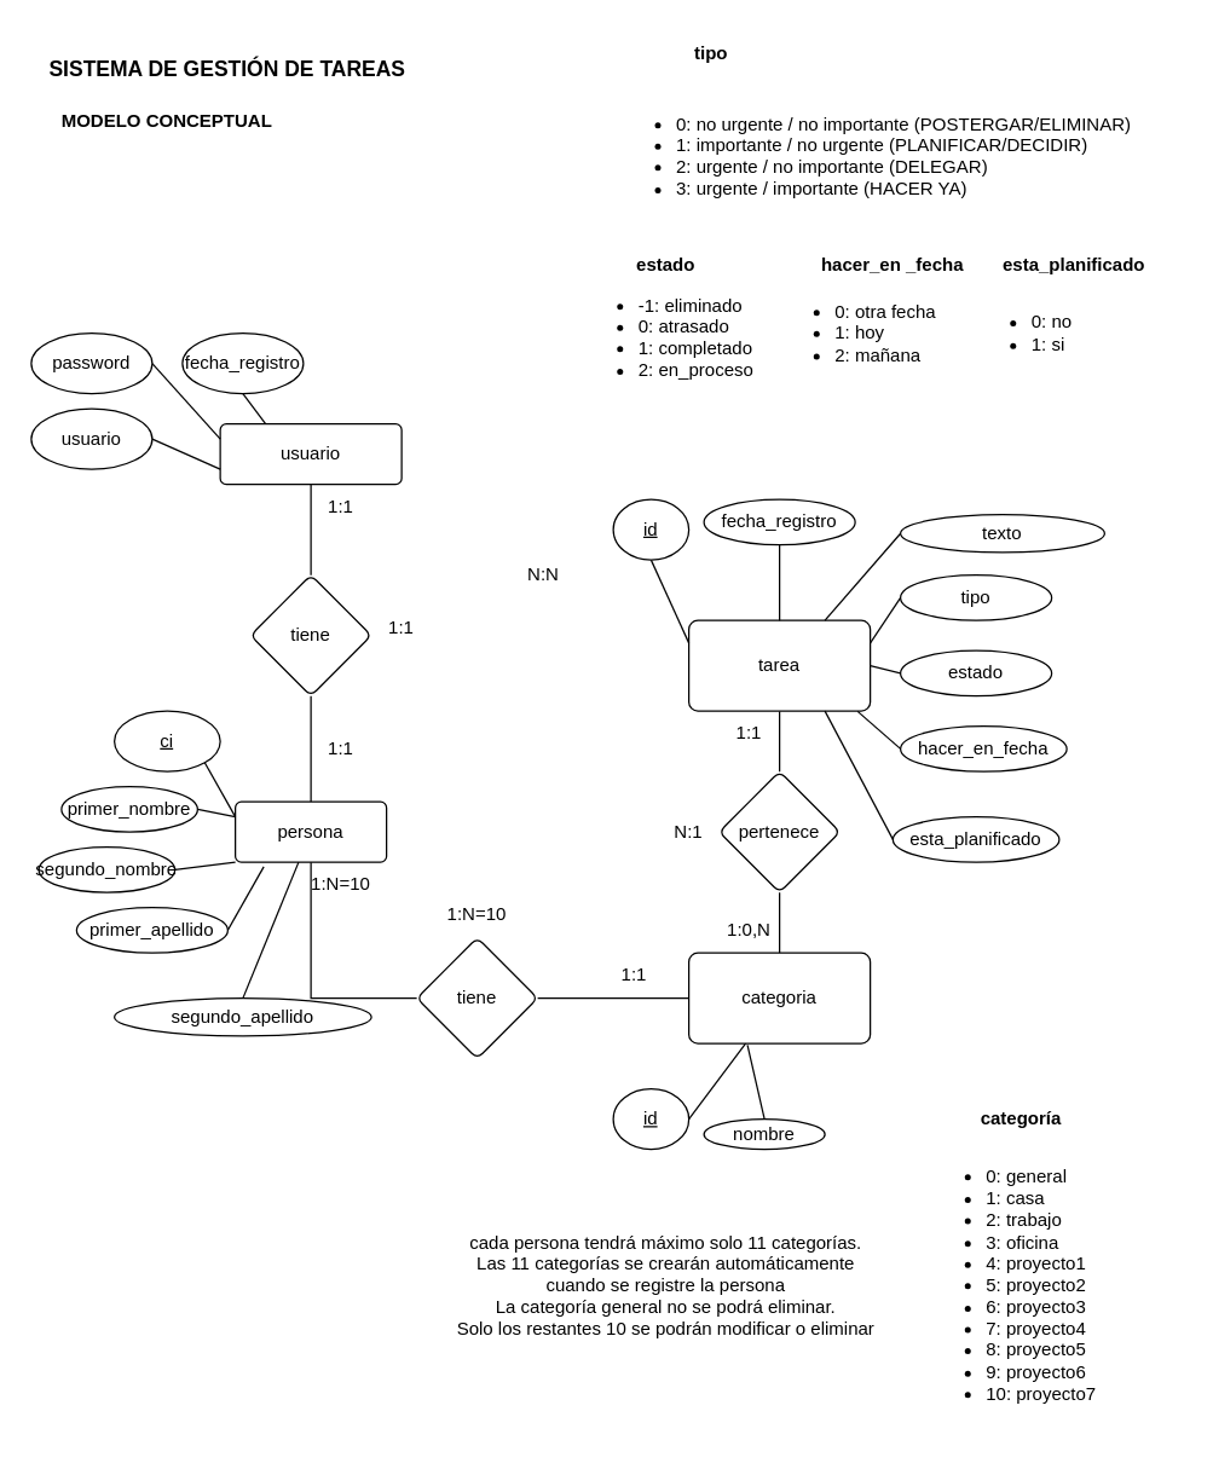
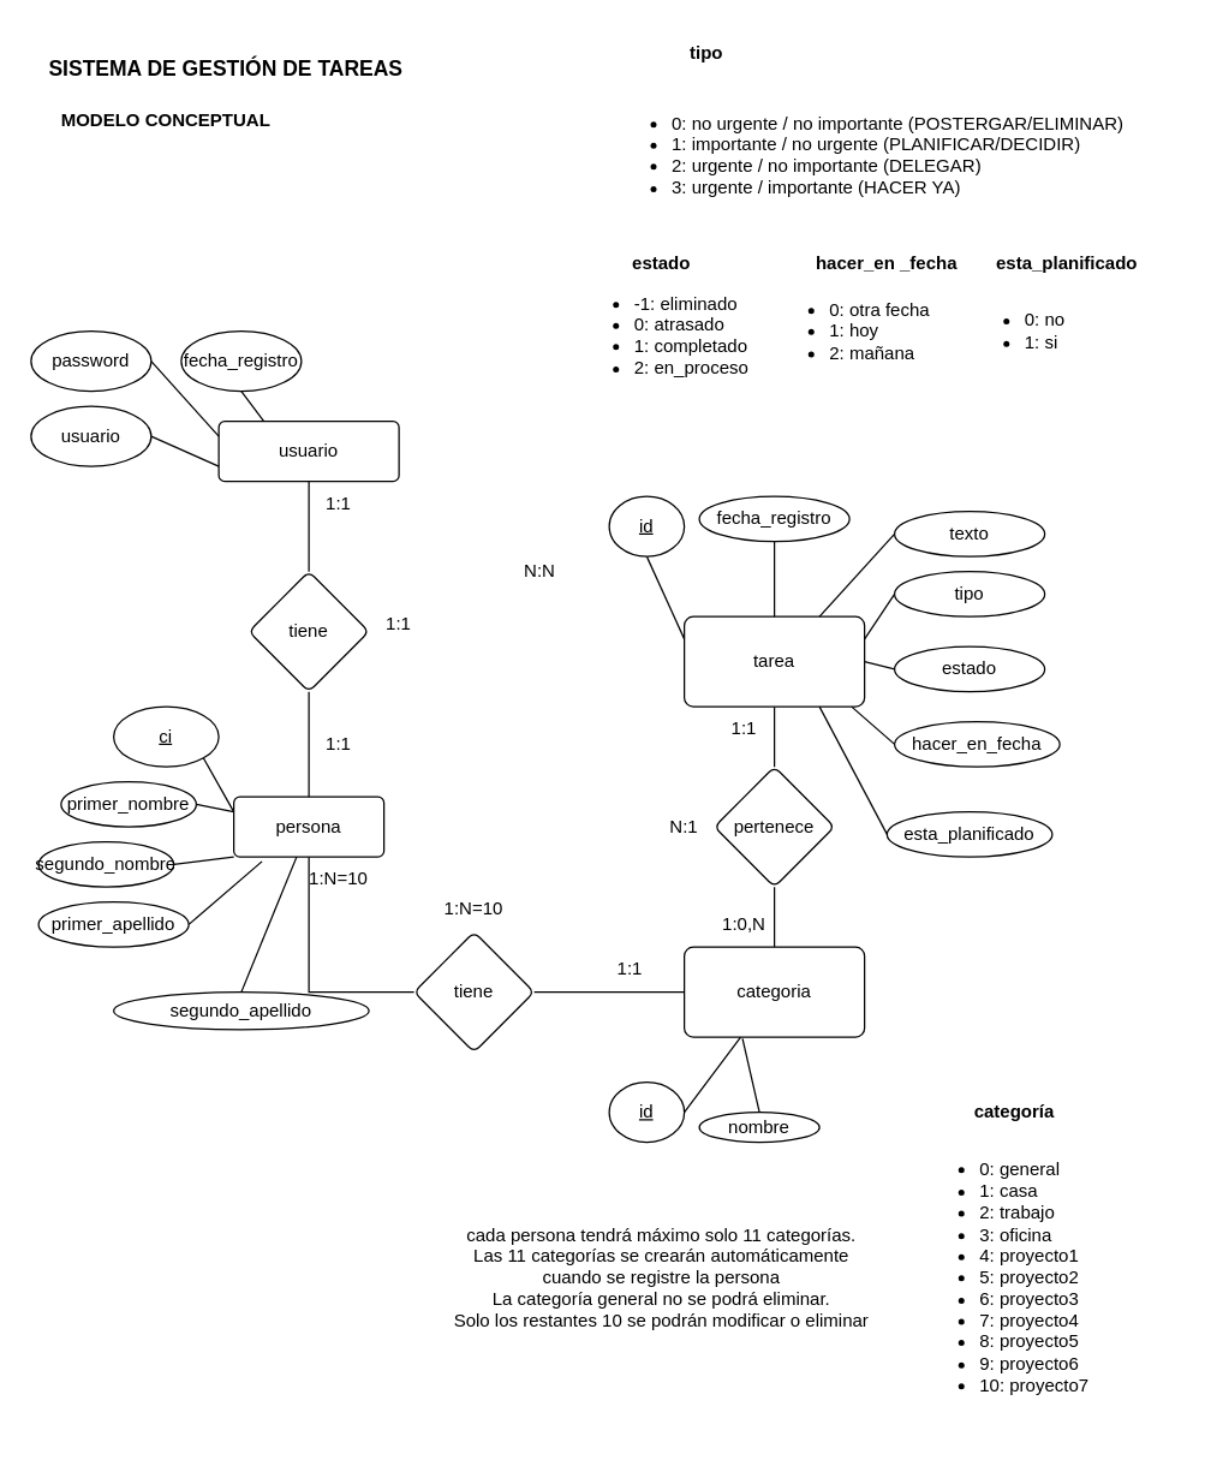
  <mxCell id="0" />
  <mxCell id="1" parent="0" />
  <mxCell id="2" value="&lt;b&gt;MODELO CONCEPTUAL&lt;/b&gt;" style="text;html=1;strokeColor=none;fillColor=none;align=center;verticalAlign=middle;whiteSpace=wrap;rounded=0;" vertex="1" parent="1"><mxGeometry x="30" y="65" width="160" height="30" as="geometry" /></mxCell>
  <mxCell id="3" value="" style="edgeStyle=orthogonalEdgeStyle;rounded=0;orthogonalLoop=1;jettySize=auto;html=1;endArrow=none;endFill=0;" edge="1" parent="1" source="4" target="24"><mxGeometry relative="1" as="geometry"><mxPoint x="205" y="460" as="targetPoint" /></mxGeometry></mxCell>
  <mxCell id="4" value="persona" style="rounded=1;arcSize=10;whiteSpace=wrap;html=1;align=center;" vertex="1" parent="1"><mxGeometry x="155" y="530" width="100" height="40" as="geometry" /></mxCell>
  <mxCell id="5" value="" style="edgeStyle=orthogonalEdgeStyle;rounded=0;orthogonalLoop=1;jettySize=auto;html=1;endArrow=none;endFill=0;entryX=0;entryY=0.5;entryDx=0;entryDy=0;" edge="1" parent="1" source="7" target="12"><mxGeometry relative="1" as="geometry" /></mxCell>
  <mxCell id="6" value="" style="edgeStyle=orthogonalEdgeStyle;rounded=0;orthogonalLoop=1;jettySize=auto;html=1;endArrow=none;endFill=0;entryX=0.5;entryY=1;entryDx=0;entryDy=0;" edge="1" parent="1" source="7" target="4"><mxGeometry relative="1" as="geometry"><mxPoint x="235" y="660" as="targetPoint" /></mxGeometry></mxCell>
  <mxCell id="7" value="tiene" style="rhombus;whiteSpace=wrap;html=1;rounded=1;arcSize=10;" vertex="1" parent="1"><mxGeometry x="275" y="620" width="80" height="80" as="geometry" /></mxCell>
  <mxCell id="8" value="" style="edgeStyle=orthogonalEdgeStyle;rounded=0;orthogonalLoop=1;jettySize=auto;html=1;endArrow=none;endFill=0;" edge="1" parent="1" source="9" target="11"><mxGeometry relative="1" as="geometry" /></mxCell>
  <mxCell id="9" value="tarea" style="whiteSpace=wrap;html=1;rounded=1;arcSize=10;" vertex="1" parent="1"><mxGeometry x="455" y="410" width="120" height="60" as="geometry" /></mxCell>
  <mxCell id="10" value="" style="edgeStyle=orthogonalEdgeStyle;rounded=0;orthogonalLoop=1;jettySize=auto;html=1;endArrow=none;endFill=0;" edge="1" parent="1" source="11" target="12"><mxGeometry relative="1" as="geometry" /></mxCell>
  <mxCell id="11" value="pertenece" style="rhombus;whiteSpace=wrap;html=1;rounded=1;arcSize=10;" vertex="1" parent="1"><mxGeometry x="475" y="510" width="80" height="80" as="geometry" /></mxCell>
  <mxCell id="12" value="categoria" style="whiteSpace=wrap;html=1;rounded=1;arcSize=10;" vertex="1" parent="1"><mxGeometry x="455" y="630" width="120" height="60" as="geometry" /></mxCell>
  <mxCell id="13" style="rounded=0;orthogonalLoop=1;jettySize=auto;html=1;exitX=1;exitY=1;exitDx=0;exitDy=0;entryX=0;entryY=0.25;entryDx=0;entryDy=0;endArrow=none;endFill=0;" edge="1" parent="1" source="14"><mxGeometry relative="1" as="geometry"><mxPoint x="155" y="540" as="targetPoint" /></mxGeometry></mxCell>
  <mxCell id="14" value="ci" style="ellipse;whiteSpace=wrap;html=1;align=center;fontStyle=4;" vertex="1" parent="1"><mxGeometry x="75" y="470" width="70" height="40" as="geometry" /></mxCell>
  <mxCell id="15" style="edgeStyle=none;rounded=0;orthogonalLoop=1;jettySize=auto;html=1;exitX=1;exitY=0.5;exitDx=0;exitDy=0;endArrow=none;endFill=0;" edge="1" parent="1" source="16"><mxGeometry relative="1" as="geometry"><mxPoint x="155" y="540" as="targetPoint" /></mxGeometry></mxCell>
  <mxCell id="16" value="primer_nombre" style="ellipse;whiteSpace=wrap;html=1;align=center;" vertex="1" parent="1"><mxGeometry x="40" y="520" width="90" height="30" as="geometry" /></mxCell>
  <mxCell id="17" style="edgeStyle=none;rounded=0;orthogonalLoop=1;jettySize=auto;html=1;exitX=1;exitY=0.5;exitDx=0;exitDy=0;entryX=0.188;entryY=1.075;entryDx=0;entryDy=0;entryPerimeter=0;endArrow=none;endFill=0;" edge="1" parent="1" source="18"><mxGeometry relative="1" as="geometry"><mxPoint x="173.8" y="573" as="targetPoint" /></mxGeometry></mxCell>
- <mxCell id="18" value="primer_apellido" style="ellipse;whiteSpace=wrap;html=1;align=center;" vertex="1" parent="1"><mxGeometry x="50" y="600" width="100" height="30" as="geometry" /></mxCell>
+ <mxCell id="18" value="primer_apellido" style="ellipse;whiteSpace=wrap;html=1;align=center;" vertex="1" parent="1"><mxGeometry x="25" y="600" width="100" height="30" as="geometry" /></mxCell>
  <mxCell id="19" style="edgeStyle=none;rounded=0;orthogonalLoop=1;jettySize=auto;html=1;exitX=0.5;exitY=0;exitDx=0;exitDy=0;endArrow=none;endFill=0;" edge="1" parent="1" source="20" target="4"><mxGeometry relative="1" as="geometry"><mxPoint x="125" y="610" as="sourcePoint" /></mxGeometry></mxCell>
  <mxCell id="20" value="segundo_apellido" style="ellipse;whiteSpace=wrap;html=1;align=center;" vertex="1" parent="1"><mxGeometry x="75" y="660" width="170" height="25" as="geometry" /></mxCell>
  <mxCell id="21" style="edgeStyle=none;rounded=0;orthogonalLoop=1;jettySize=auto;html=1;exitX=1;exitY=0.5;exitDx=0;exitDy=0;entryX=0;entryY=1;entryDx=0;entryDy=0;endArrow=none;endFill=0;" edge="1" parent="1" source="22"><mxGeometry relative="1" as="geometry"><mxPoint x="155" y="570" as="targetPoint" /></mxGeometry></mxCell>
  <mxCell id="22" value="segundo_nombre" style="ellipse;whiteSpace=wrap;html=1;align=center;" vertex="1" parent="1"><mxGeometry x="25" y="560" width="90" height="30" as="geometry" /></mxCell>
  <mxCell id="23" value="" style="edgeStyle=orthogonalEdgeStyle;rounded=0;orthogonalLoop=1;jettySize=auto;html=1;endArrow=none;endFill=0;" edge="1" parent="1" source="24" target="25"><mxGeometry relative="1" as="geometry" /></mxCell>
  <mxCell id="24" value="tiene" style="rhombus;whiteSpace=wrap;html=1;rounded=1;arcSize=10;" vertex="1" parent="1"><mxGeometry x="165" y="380" width="80" height="80" as="geometry" /></mxCell>
  <mxCell id="25" value="usuario" style="whiteSpace=wrap;html=1;rounded=1;arcSize=10;" vertex="1" parent="1"><mxGeometry x="145" y="280" width="120" height="40" as="geometry" /></mxCell>
  <mxCell id="26" style="edgeStyle=none;rounded=0;orthogonalLoop=1;jettySize=auto;html=1;exitX=1;exitY=0.5;exitDx=0;exitDy=0;entryX=0;entryY=0.75;entryDx=0;entryDy=0;endArrow=none;endFill=0;" edge="1" parent="1" source="27" target="25"><mxGeometry relative="1" as="geometry" /></mxCell>
  <mxCell id="27" value="usuario" style="ellipse;whiteSpace=wrap;html=1;align=center;" vertex="1" parent="1"><mxGeometry x="20" y="270" width="80" height="40" as="geometry" /></mxCell>
  <mxCell id="28" style="edgeStyle=none;rounded=0;orthogonalLoop=1;jettySize=auto;html=1;exitX=1;exitY=0.5;exitDx=0;exitDy=0;entryX=0;entryY=0.25;entryDx=0;entryDy=0;endArrow=none;endFill=0;" edge="1" parent="1" source="29" target="25"><mxGeometry relative="1" as="geometry" /></mxCell>
  <mxCell id="29" value="password" style="ellipse;whiteSpace=wrap;html=1;align=center;" vertex="1" parent="1"><mxGeometry x="20" y="220" width="80" height="40" as="geometry" /></mxCell>
  <mxCell id="30" style="edgeStyle=none;rounded=0;orthogonalLoop=1;jettySize=auto;html=1;exitX=0.5;exitY=1;exitDx=0;exitDy=0;entryX=0.25;entryY=0;entryDx=0;entryDy=0;endArrow=none;endFill=0;" edge="1" parent="1" source="31" target="25"><mxGeometry relative="1" as="geometry" /></mxCell>
  <mxCell id="31" value="fecha_registro" style="ellipse;whiteSpace=wrap;html=1;align=center;" vertex="1" parent="1"><mxGeometry x="120" y="220" width="80" height="40" as="geometry" /></mxCell>
  <mxCell id="32" style="edgeStyle=none;rounded=0;orthogonalLoop=1;jettySize=auto;html=1;exitX=0.5;exitY=1;exitDx=0;exitDy=0;entryX=0;entryY=0.25;entryDx=0;entryDy=0;endArrow=none;endFill=0;" edge="1" parent="1" source="33" target="9"><mxGeometry relative="1" as="geometry" /></mxCell>
  <mxCell id="33" value="id" style="ellipse;whiteSpace=wrap;html=1;align=center;fontStyle=4;" vertex="1" parent="1"><mxGeometry x="405" y="330" width="50" height="40" as="geometry" /></mxCell>
  <mxCell id="34" style="edgeStyle=none;rounded=0;orthogonalLoop=1;jettySize=auto;html=1;exitX=0.5;exitY=1;exitDx=0;exitDy=0;endArrow=none;endFill=0;" edge="1" parent="1" source="35" target="9"><mxGeometry relative="1" as="geometry" /></mxCell>
  <mxCell id="35" value="fecha_registro" style="ellipse;whiteSpace=wrap;html=1;align=center;" vertex="1" parent="1"><mxGeometry x="465" y="330" width="100" height="30" as="geometry" /></mxCell>
  <mxCell id="36" style="edgeStyle=none;rounded=0;orthogonalLoop=1;jettySize=auto;html=1;exitX=0;exitY=0.5;exitDx=0;exitDy=0;entryX=0.75;entryY=0;entryDx=0;entryDy=0;endArrow=none;endFill=0;" edge="1" parent="1" source="37" target="9"><mxGeometry relative="1" as="geometry" /></mxCell>
- <mxCell id="37" value="texto" style="ellipse;whiteSpace=wrap;html=1;align=center;" vertex="1" parent="1"><mxGeometry x="595" y="340" width="135" height="25" as="geometry" /></mxCell>
+ <mxCell id="37" value="texto" style="ellipse;whiteSpace=wrap;html=1;align=center;" vertex="1" parent="1"><mxGeometry x="595" y="340" width="100" height="30" as="geometry" /></mxCell>
  <mxCell id="38" style="edgeStyle=none;rounded=0;orthogonalLoop=1;jettySize=auto;html=1;exitX=0;exitY=0.5;exitDx=0;exitDy=0;entryX=1;entryY=0.25;entryDx=0;entryDy=0;endArrow=none;endFill=0;" edge="1" parent="1" source="39" target="9"><mxGeometry relative="1" as="geometry" /></mxCell>
  <mxCell id="39" value="tipo" style="ellipse;whiteSpace=wrap;html=1;align=center;" vertex="1" parent="1"><mxGeometry x="595" y="380" width="100" height="30" as="geometry" /></mxCell>
  <mxCell id="40" value="&lt;ul&gt;&lt;li&gt;0: no urgente / no importante (POSTERGAR/ELIMINAR)&amp;nbsp;&lt;/li&gt;&lt;li&gt;1: importante / no urgente (PLANIFICAR/DECIDIR)&lt;/li&gt;&lt;li&gt;2: urgente / no importante (DELEGAR)&lt;/li&gt;&lt;li&gt;3: urgente / importante (HACER YA)&lt;/li&gt;&lt;/ul&gt;" style="text;strokeColor=none;fillColor=none;html=1;whiteSpace=wrap;verticalAlign=middle;overflow=hidden;" vertex="1" parent="1"><mxGeometry x="405" y="60" width="370" height="80" as="geometry" /></mxCell>
  <mxCell id="41" value="&lt;b&gt;tipo&lt;/b&gt;" style="text;html=1;strokeColor=none;fillColor=none;align=center;verticalAlign=middle;whiteSpace=wrap;rounded=0;" vertex="1" parent="1"><mxGeometry x="440" y="20" width="60" height="30" as="geometry" /></mxCell>
  <mxCell id="42" style="edgeStyle=none;rounded=0;orthogonalLoop=1;jettySize=auto;html=1;exitX=0;exitY=0.5;exitDx=0;exitDy=0;entryX=1;entryY=0.5;entryDx=0;entryDy=0;endArrow=none;endFill=0;" edge="1" parent="1" source="43" target="9"><mxGeometry relative="1" as="geometry" /></mxCell>
  <mxCell id="43" value="estado" style="ellipse;whiteSpace=wrap;html=1;align=center;" vertex="1" parent="1"><mxGeometry x="595" y="430" width="100" height="30" as="geometry" /></mxCell>
  <mxCell id="44" value="&lt;ul&gt;&lt;li&gt;-1: eliminado&lt;/li&gt;&lt;li&gt;0: atrasado&lt;/li&gt;&lt;li&gt;1: completado&lt;/li&gt;&lt;li&gt;2: en_proceso&lt;/li&gt;&lt;/ul&gt;" style="text;strokeColor=none;fillColor=none;html=1;whiteSpace=wrap;verticalAlign=middle;overflow=hidden;" vertex="1" parent="1"><mxGeometry x="380" y="180" width="140" height="80" as="geometry" /></mxCell>
  <mxCell id="45" value="&lt;b&gt;estado&lt;/b&gt;" style="text;html=1;strokeColor=none;fillColor=none;align=center;verticalAlign=middle;whiteSpace=wrap;rounded=0;" vertex="1" parent="1"><mxGeometry x="410" y="160" width="60" height="30" as="geometry" /></mxCell>
  <mxCell id="46" style="edgeStyle=none;rounded=0;orthogonalLoop=1;jettySize=auto;html=1;exitX=0;exitY=0.5;exitDx=0;exitDy=0;entryX=0.93;entryY=1.003;entryDx=0;entryDy=0;entryPerimeter=0;endArrow=none;endFill=0;" edge="1" parent="1" source="47" target="9"><mxGeometry relative="1" as="geometry" /></mxCell>
  <mxCell id="47" value="hacer_en_fecha" style="ellipse;whiteSpace=wrap;html=1;align=center;" vertex="1" parent="1"><mxGeometry x="595" y="480" width="110" height="30" as="geometry" /></mxCell>
  <mxCell id="48" value="&lt;ul&gt;&lt;li&gt;0: otra fecha&lt;/li&gt;&lt;li&gt;1: hoy&lt;/li&gt;&lt;li&gt;2: mañana&lt;/li&gt;&lt;/ul&gt;" style="text;strokeColor=none;fillColor=none;html=1;whiteSpace=wrap;verticalAlign=middle;overflow=hidden;" vertex="1" parent="1"><mxGeometry x="510" y="180" width="140" height="80" as="geometry" /></mxCell>
  <mxCell id="49" value="&lt;b&gt;hacer_en _fecha&lt;/b&gt;" style="text;html=1;strokeColor=none;fillColor=none;align=center;verticalAlign=middle;whiteSpace=wrap;rounded=0;" vertex="1" parent="1"><mxGeometry x="530" y="160" width="120" height="30" as="geometry" /></mxCell>
  <mxCell id="50" style="edgeStyle=none;rounded=0;orthogonalLoop=1;jettySize=auto;html=1;exitX=0;exitY=0.5;exitDx=0;exitDy=0;entryX=0.75;entryY=1;entryDx=0;entryDy=0;endArrow=none;endFill=0;" edge="1" parent="1" source="51" target="9"><mxGeometry relative="1" as="geometry" /></mxCell>
  <mxCell id="51" value="esta_planificado" style="ellipse;whiteSpace=wrap;html=1;align=center;" vertex="1" parent="1"><mxGeometry x="590" y="540" width="110" height="30" as="geometry" /></mxCell>
  <mxCell id="52" value="&lt;b&gt;esta_planificado&lt;/b&gt;" style="text;html=1;strokeColor=none;fillColor=none;align=center;verticalAlign=middle;whiteSpace=wrap;rounded=0;" vertex="1" parent="1"><mxGeometry x="650" y="160" width="120" height="30" as="geometry" /></mxCell>
  <mxCell id="53" value="&lt;ul&gt;&lt;li&gt;0: no&lt;/li&gt;&lt;li&gt;1: si&lt;/li&gt;&lt;/ul&gt;" style="text;strokeColor=none;fillColor=none;html=1;whiteSpace=wrap;verticalAlign=middle;overflow=hidden;" vertex="1" parent="1"><mxGeometry x="640" y="180" width="140" height="80" as="geometry" /></mxCell>
  <mxCell id="54" style="edgeStyle=none;rounded=0;orthogonalLoop=1;jettySize=auto;html=1;exitX=1;exitY=0.5;exitDx=0;exitDy=0;endArrow=none;endFill=0;" edge="1" parent="1" source="55" target="12"><mxGeometry relative="1" as="geometry" /></mxCell>
  <mxCell id="55" value="id" style="ellipse;whiteSpace=wrap;html=1;align=center;fontStyle=4;" vertex="1" parent="1"><mxGeometry x="405" y="720" width="50" height="40" as="geometry" /></mxCell>
  <mxCell id="56" style="edgeStyle=none;rounded=0;orthogonalLoop=1;jettySize=auto;html=1;exitX=0.5;exitY=0;exitDx=0;exitDy=0;entryX=0.323;entryY=1.017;entryDx=0;entryDy=0;endArrow=none;endFill=0;entryPerimeter=0;" edge="1" parent="1" source="57" target="12"><mxGeometry relative="1" as="geometry" /></mxCell>
  <mxCell id="57" value="nombre" style="ellipse;whiteSpace=wrap;html=1;align=center;" vertex="1" parent="1"><mxGeometry x="465" y="740" width="80" height="20" as="geometry" /></mxCell>
  <mxCell id="58" value="&lt;ul&gt;&lt;li&gt;0: general&lt;/li&gt;&lt;li&gt;1: casa&lt;/li&gt;&lt;li&gt;2: trabajo&lt;/li&gt;&lt;li&gt;3: oficina&lt;/li&gt;&lt;li&gt;4: proyecto1&lt;/li&gt;&lt;li&gt;5: proyecto2&lt;/li&gt;&lt;li&gt;6: proyecto3&lt;/li&gt;&lt;li&gt;7: proyecto4&lt;/li&gt;&lt;li&gt;8: proyecto5&lt;/li&gt;&lt;li&gt;9: proyecto6&lt;/li&gt;&lt;li&gt;10: proyecto7&lt;/li&gt;&lt;/ul&gt;" style="text;strokeColor=none;fillColor=none;html=1;whiteSpace=wrap;verticalAlign=middle;overflow=hidden;" vertex="1" parent="1"><mxGeometry x="610" y="750" width="150" height="200" as="geometry" /></mxCell>
  <mxCell id="59" value="&lt;b&gt;categoría&lt;/b&gt;" style="text;html=1;strokeColor=none;fillColor=none;align=center;verticalAlign=middle;whiteSpace=wrap;rounded=0;" vertex="1" parent="1"><mxGeometry x="645" y="725" width="60" height="30" as="geometry" /></mxCell>
  <mxCell id="60" value="1:1" style="text;html=1;strokeColor=none;fillColor=none;align=center;verticalAlign=middle;whiteSpace=wrap;rounded=0;" vertex="1" parent="1"><mxGeometry x="195" y="320" width="60" height="30" as="geometry" /></mxCell>
  <mxCell id="61" value="1:1" style="text;html=1;strokeColor=none;fillColor=none;align=center;verticalAlign=middle;whiteSpace=wrap;rounded=0;" vertex="1" parent="1"><mxGeometry x="195" y="480" width="60" height="30" as="geometry" /></mxCell>
  <mxCell id="62" value="1:1" style="text;html=1;strokeColor=none;fillColor=none;align=center;verticalAlign=middle;whiteSpace=wrap;rounded=0;" vertex="1" parent="1"><mxGeometry x="235" y="400" width="60" height="30" as="geometry" /></mxCell>
  <mxCell id="63" value="1:N=10" style="text;html=1;strokeColor=none;fillColor=none;align=center;verticalAlign=middle;whiteSpace=wrap;rounded=0;" vertex="1" parent="1"><mxGeometry x="195" y="570" width="60" height="30" as="geometry" /></mxCell>
  <mxCell id="64" value="1:1" style="text;html=1;strokeColor=none;fillColor=none;align=center;verticalAlign=middle;whiteSpace=wrap;rounded=0;" vertex="1" parent="1"><mxGeometry x="389" y="630" width="60" height="30" as="geometry" /></mxCell>
  <mxCell id="65" value="N:N" style="text;html=1;strokeColor=none;fillColor=none;align=center;verticalAlign=middle;whiteSpace=wrap;rounded=0;" vertex="1" parent="1"><mxGeometry x="329" y="365" width="60" height="30" as="geometry" /></mxCell>
  <mxCell id="66" value="1:1" style="text;html=1;strokeColor=none;fillColor=none;align=center;verticalAlign=middle;whiteSpace=wrap;rounded=0;" vertex="1" parent="1"><mxGeometry x="465" y="470" width="60" height="30" as="geometry" /></mxCell>
  <mxCell id="67" value="1:0,N" style="text;html=1;strokeColor=none;fillColor=none;align=center;verticalAlign=middle;whiteSpace=wrap;rounded=0;" vertex="1" parent="1"><mxGeometry x="465" y="600" width="60" height="30" as="geometry" /></mxCell>
  <mxCell id="68" value="N:1" style="text;html=1;strokeColor=none;fillColor=none;align=center;verticalAlign=middle;whiteSpace=wrap;rounded=0;" vertex="1" parent="1"><mxGeometry x="425" y="535" width="60" height="30" as="geometry" /></mxCell>
  <mxCell id="69" value="cada persona tendrá máximo solo 11 categorías.&lt;br&gt;Las 11 categorías se crearán automáticamente cuando se registre la persona&lt;br&gt;La categoría general no se podrá eliminar.&lt;br&gt;Solo los restantes 10 se podrán modificar o eliminar" style="text;html=1;strokeColor=none;fillColor=none;align=center;verticalAlign=middle;whiteSpace=wrap;rounded=0;" vertex="1" parent="1"><mxGeometry x="300" y="810" width="280" height="80" as="geometry" /></mxCell>
  <mxCell id="70" value="1:N=10" style="text;html=1;strokeColor=none;fillColor=none;align=center;verticalAlign=middle;whiteSpace=wrap;rounded=0;" vertex="1" parent="1"><mxGeometry x="285" y="590" width="60" height="30" as="geometry" /></mxCell>
  <mxCell id="71" value="&lt;font style=&quot;font-size: 14px;&quot;&gt;&lt;b&gt;SISTEMA DE GESTIÓN DE TAREAS&lt;/b&gt;&lt;/font&gt;" style="text;html=1;strokeColor=none;fillColor=none;align=center;verticalAlign=middle;whiteSpace=wrap;rounded=0;" vertex="1" parent="1"><mxGeometry x="20" y="30" width="260" height="30" as="geometry" /></mxCell>
